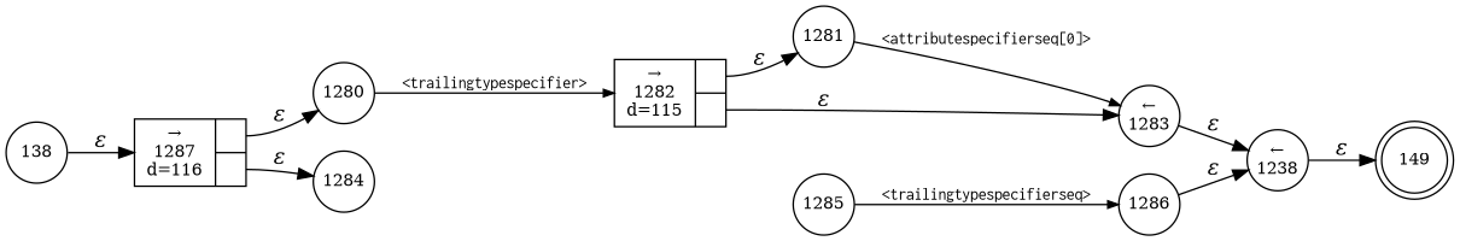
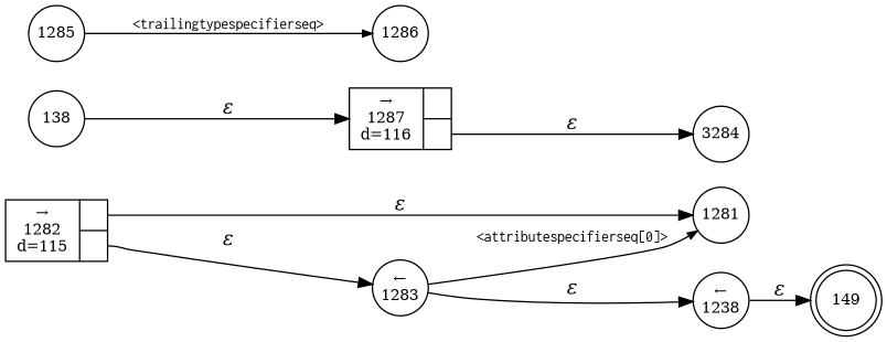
  digraph {
    rankdir=LR
    node [fixedsize=true fontsize=11 shape=circle peripheries=1]
    edge [fontname="Times-Italic"]
    n1 [label=149 shape=doublecircle width=.6 peripheries=""]
-   n2 [label=1280 width=.55]
    n3 [fixedsize=false label="{&rarr;\n1282\nd=115|{<p0>|<p1>}}" shape=record]
    n4 [label=1281 width=.55]
    n5 [label="&larr;\n1283" width=.55]
    n6 [label="&larr;\n1238" width=.55]
    n7 [label=138 width=.55]
    n8 [fixedsize=false label="{&rarr;\n1287\nd=116|{<p0>|<p1>}}" shape=record]
-   n9 [label=1284 width=.55]
+   n9 [label=3284 width=.55]
    n10 [label=1285 width=.55]
    n11 [label=1286 width=.55]
-   n2 -> n3 [arrowhead=normal arrowsize=.7 fontname=Courier fontsize=11 label="<trailingtypespecifier>"]
    n3 -> n4 [label="&epsilon;" tailport=p0]
    n3 -> n5 [label="&epsilon;" tailport=p1]
-   n4 -> n5 [arrowhead=normal arrowsize=.7 fontname=Courier fontsize=11 label="<attributespecifierseq[0]>"]
+   n5 -> n4 [arrowhead=normal arrowsize=.7 fontname=Courier fontsize=11 label="<attributespecifierseq[0]>"]
    n5 -> n6 [label="&epsilon;"]
    n6 -> n1 [label="&epsilon;"]
    n7 -> n8 [label="&epsilon;"]
-   n8 -> n2 [label="&epsilon;" tailport=p0]
    n8 -> n9 [label="&epsilon;" tailport=p1]
    n10 -> n11 [arrowhead=normal arrowsize=.7 fontname=Courier fontsize=11 label="<trailingtypespecifierseq>"]
-   n11 -> n6 [label="&epsilon;"]
  }
